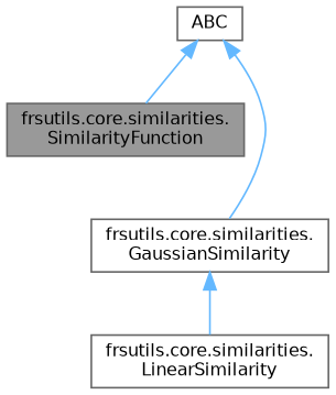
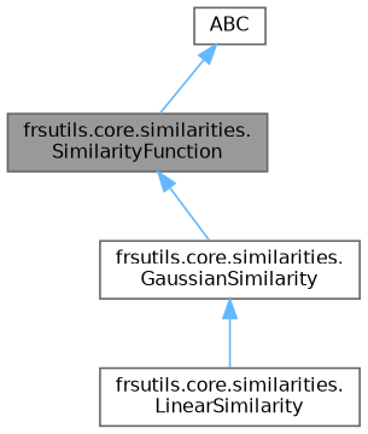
  digraph {
    rankdir=TB
    node [color=gray40 fillcolor=white fontname=Helvetica fontsize=10 shape=box style=filled]
    edge [color=steelblue1 dir=back fontname=Helvetica fontsize=10 labelfontname=Helvetica labelfontsize=10 style=solid]
    n1 [fillcolor=grey60 fontcolor=black height=0.2 label="frsutils.core.similarities.\lSimilarityFunction" width=0.4]
    n2 [height=0.2 label="frsutils.core.similarities.\lGaussianSimilarity" width=0.4]
    n3 [height=0.2 label="frsutils.core.similarities.\lLinearSimilarity" width=0.4]
    n4 [height=0.2 label=ABC width=0.4]
-   n4 -> n2
+   n1 -> n2
    n2 -> n3
    n4 -> n1
  }
